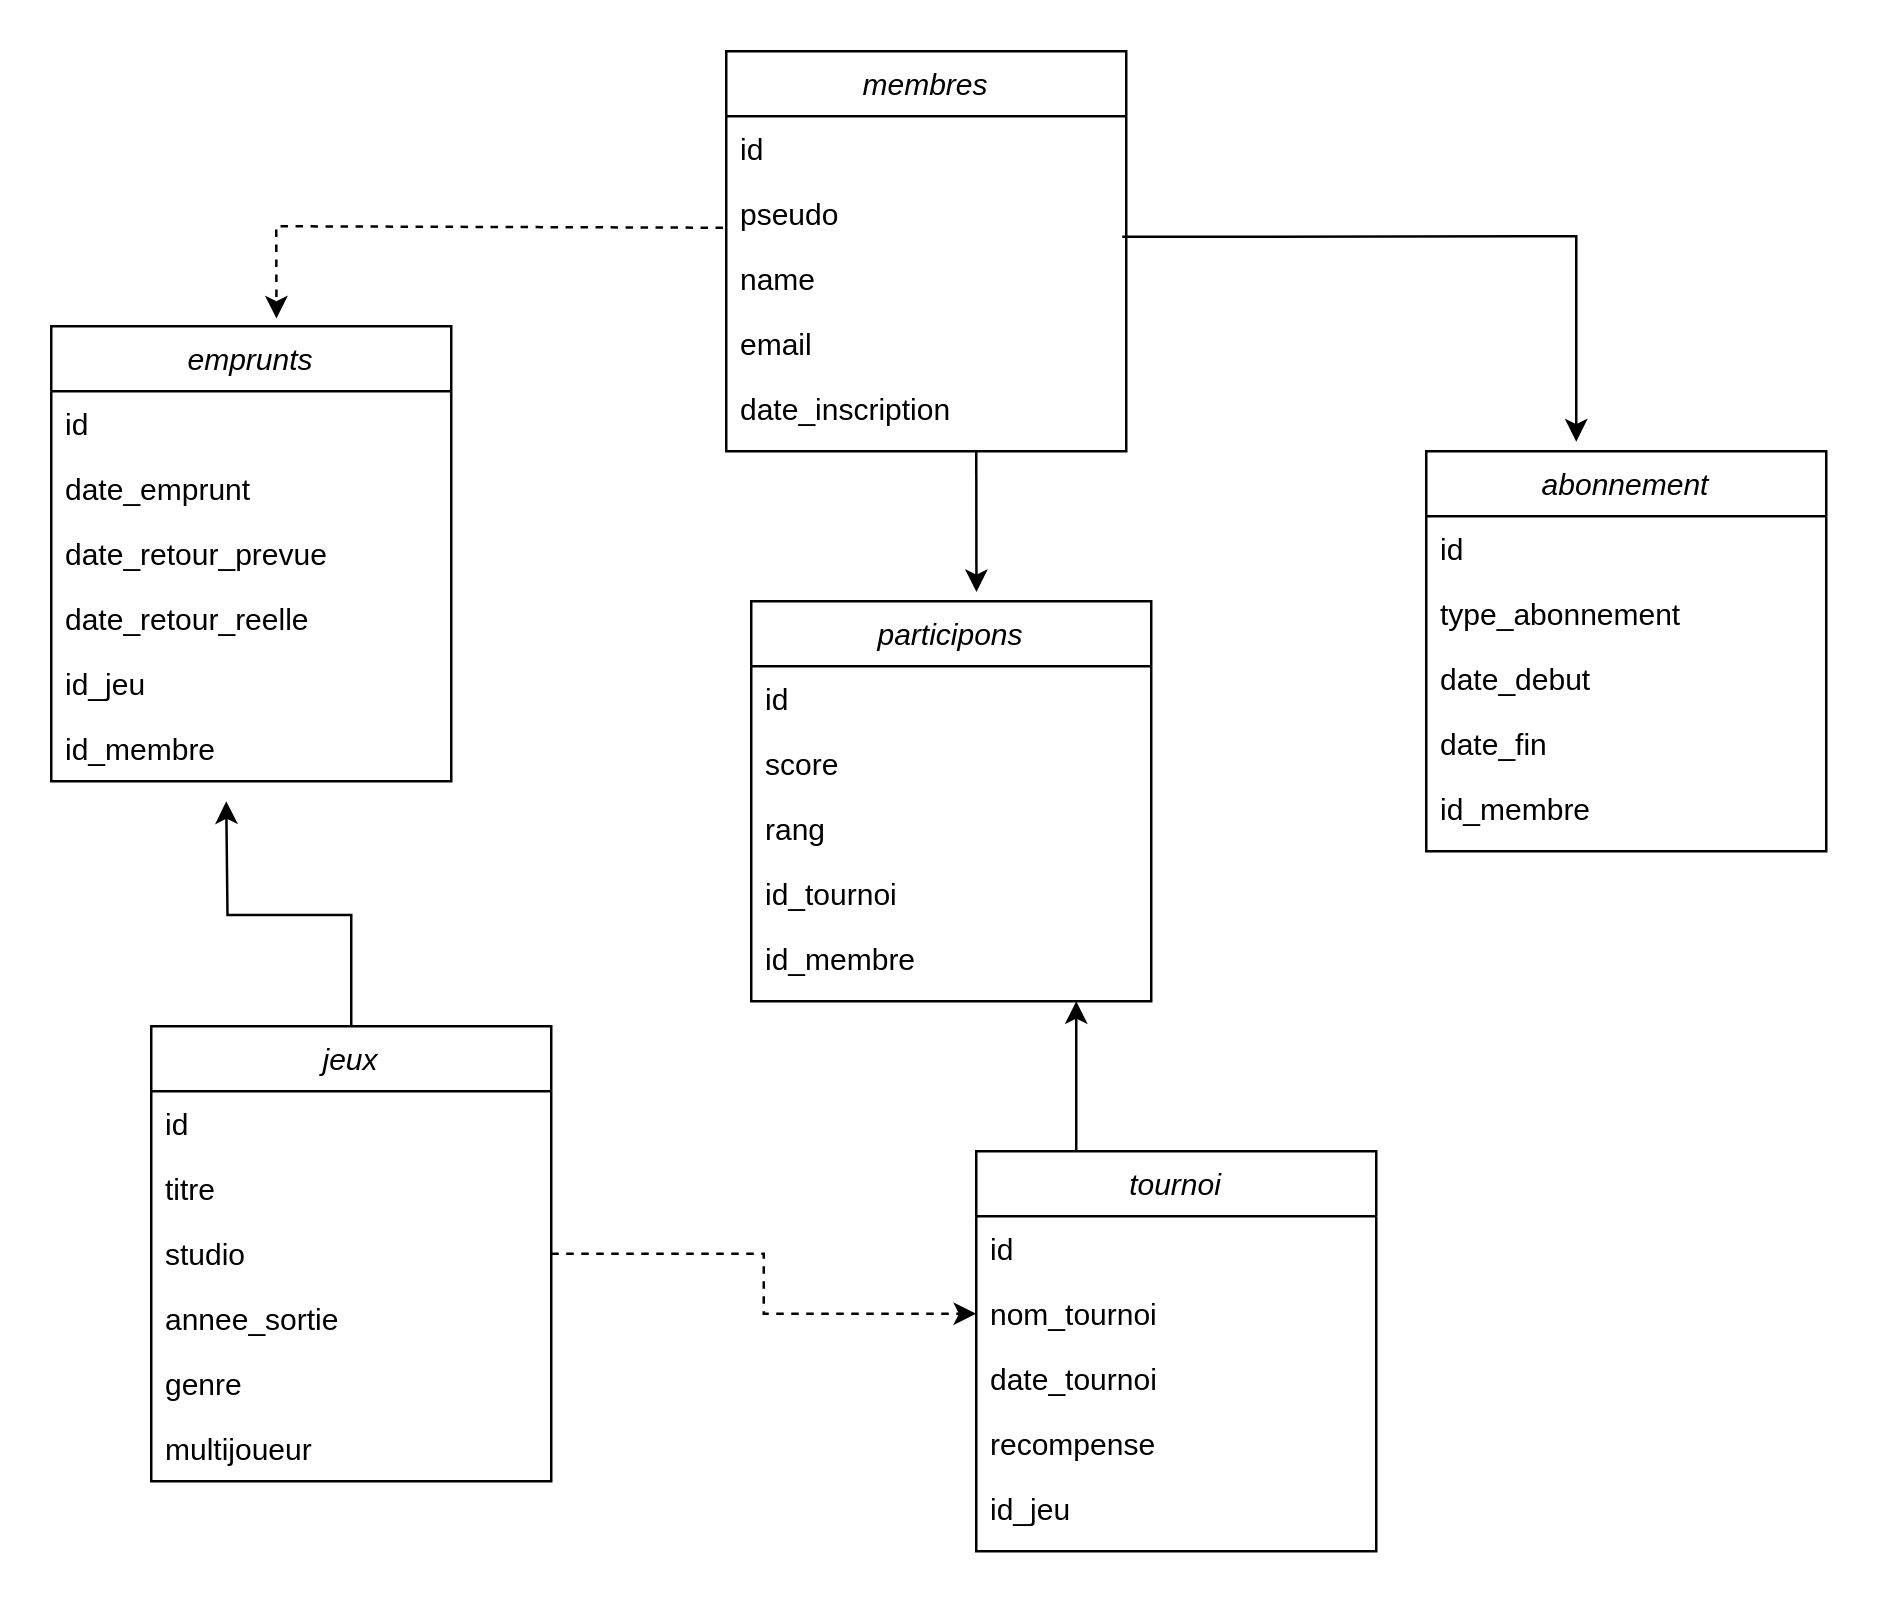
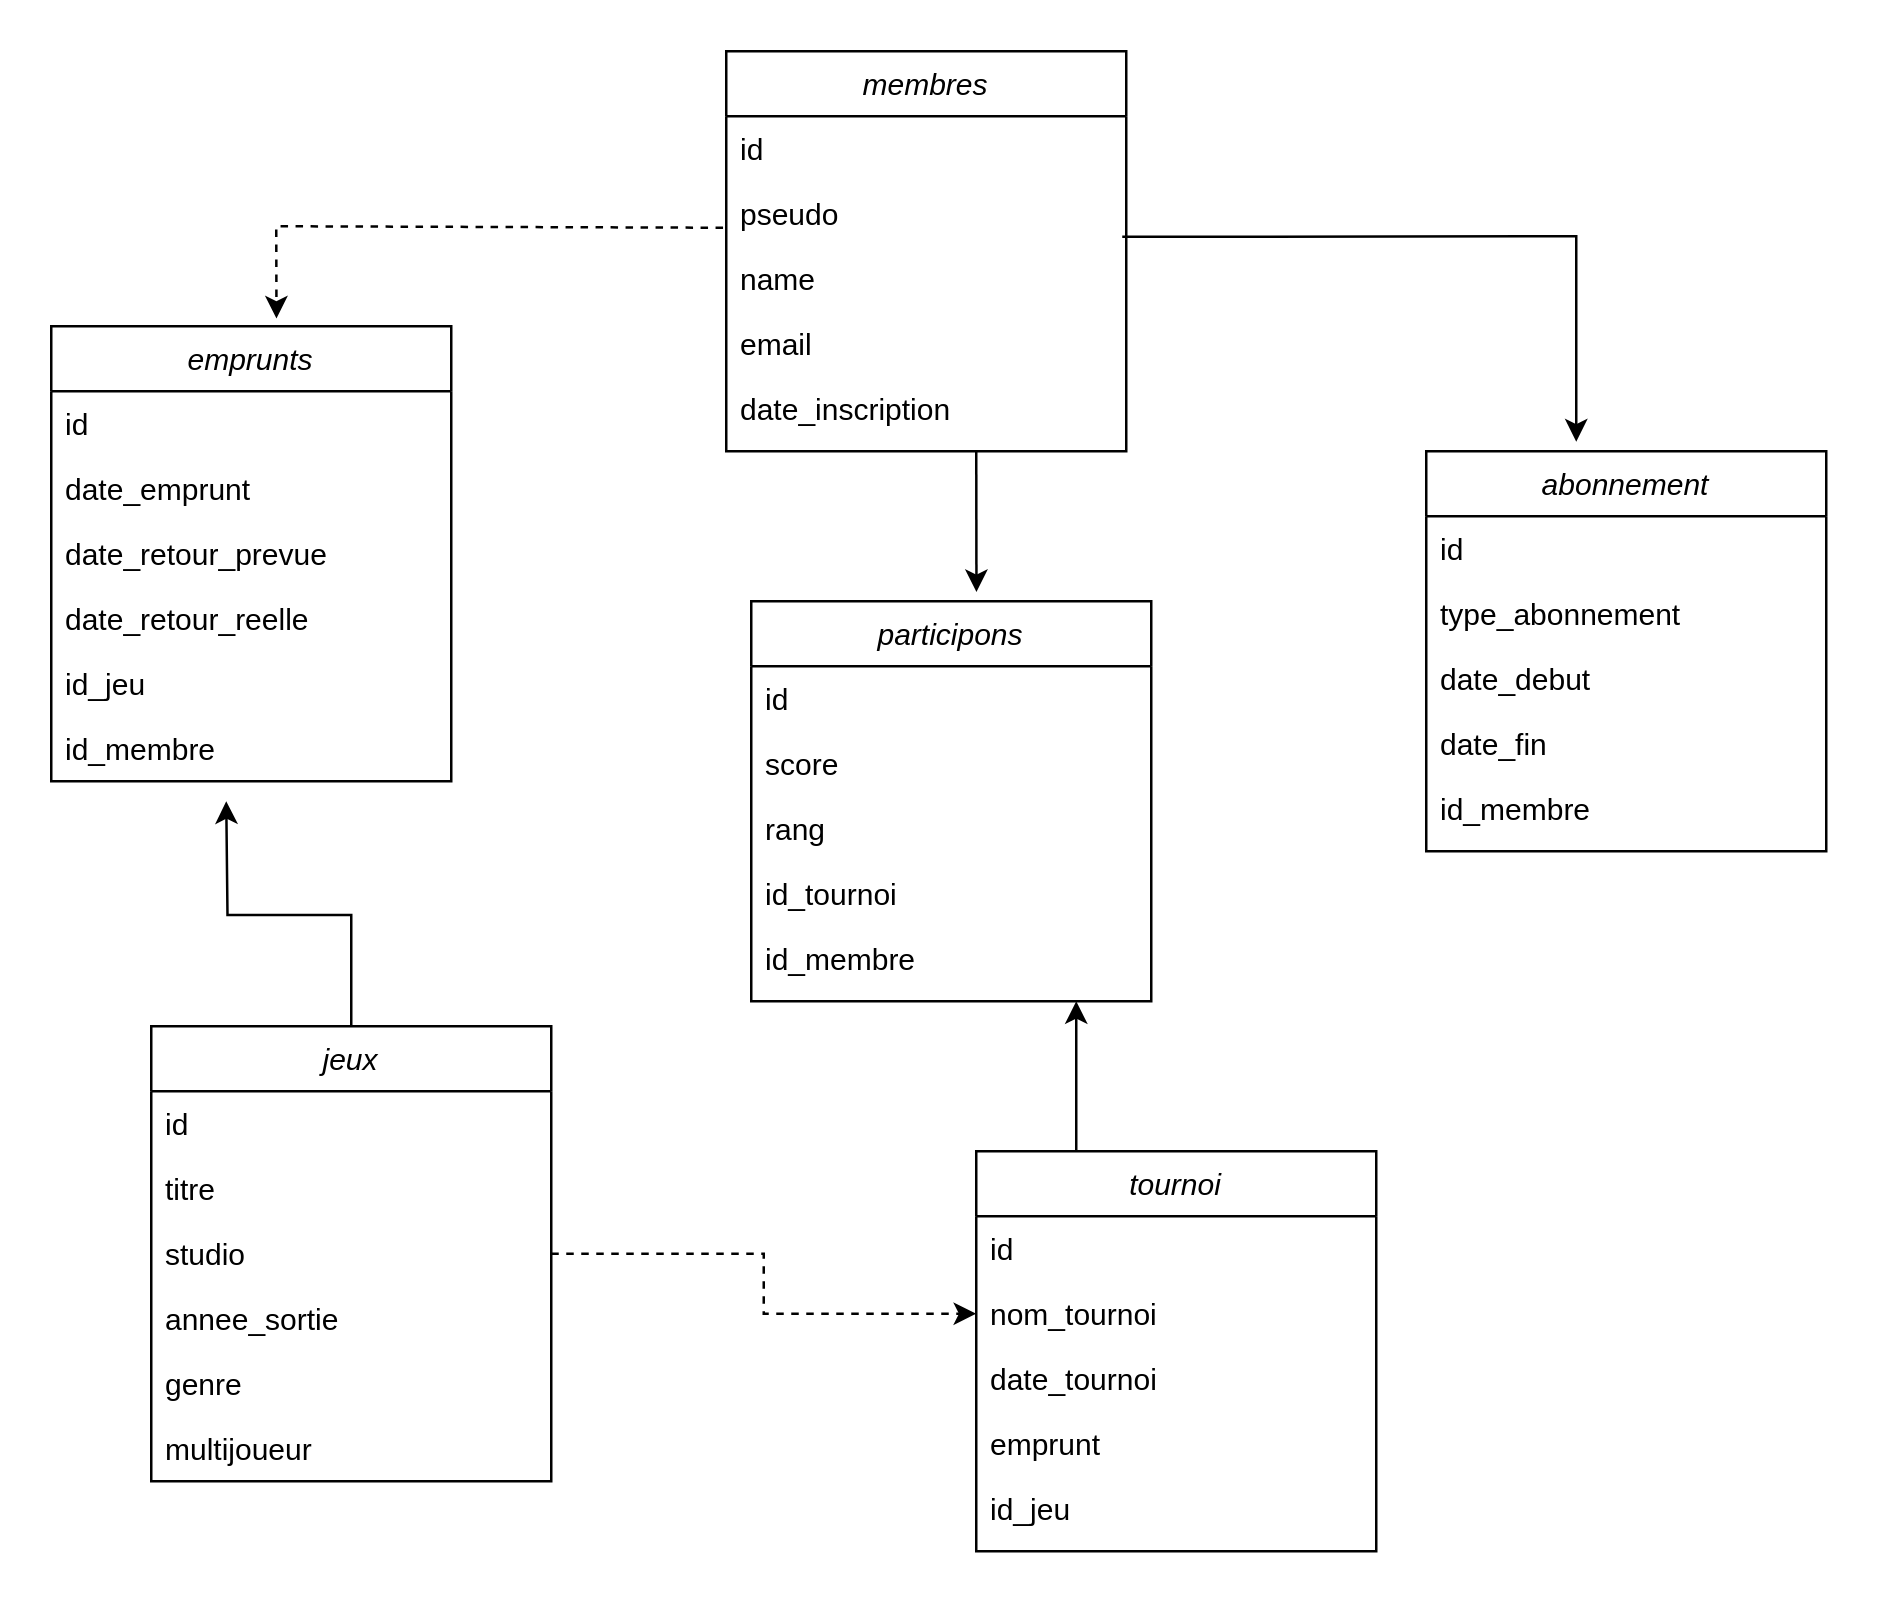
  <mxCell id="0" />
  <mxCell id="1" parent="0" />
  <mxCell id="2" value="membres" style="swimlane;fontStyle=2;align=center;verticalAlign=top;childLayout=stackLayout;horizontal=1;startSize=26;horizontalStack=0;resizeParent=1;resizeLast=0;collapsible=1;marginBottom=0;rounded=0;shadow=0;strokeWidth=1;" parent="1" vertex="1"><mxGeometry x="290" y="20" width="160" height="160" as="geometry"><mxRectangle x="230" y="140" width="160" height="26" as="alternateBounds" /></mxGeometry></mxCell>
  <mxCell id="3" value="id" style="text;align=left;verticalAlign=top;spacingLeft=4;spacingRight=4;overflow=hidden;rotatable=0;points=[[0,0.5],[1,0.5]];portConstraint=eastwest;" parent="2" vertex="1"><mxGeometry y="26" width="160" height="26" as="geometry" /></mxCell>
  <mxCell id="4" value="pseudo" style="text;align=left;verticalAlign=top;spacingLeft=4;spacingRight=4;overflow=hidden;rotatable=0;points=[[0,0.5],[1,0.5]];portConstraint=eastwest;rounded=0;shadow=0;html=0;" parent="2" vertex="1"><mxGeometry y="52" width="160" height="26" as="geometry" /></mxCell>
  <mxCell id="5" value="name" style="text;align=left;verticalAlign=top;spacingLeft=4;spacingRight=4;overflow=hidden;rotatable=0;points=[[0,0.5],[1,0.5]];portConstraint=eastwest;rounded=0;shadow=0;html=0;" parent="2" vertex="1"><mxGeometry y="78" width="160" height="26" as="geometry" /></mxCell>
  <mxCell id="6" value="email" style="text;align=left;verticalAlign=top;spacingLeft=4;spacingRight=4;overflow=hidden;rotatable=0;points=[[0,0.5],[1,0.5]];portConstraint=eastwest;shadow=1;" parent="2" vertex="1"><mxGeometry y="104" width="160" height="26" as="geometry" /></mxCell>
  <mxCell id="7" value="date_inscription" style="text;align=left;verticalAlign=top;spacingLeft=4;spacingRight=4;overflow=hidden;rotatable=0;points=[[0,0.5],[1,0.5]];portConstraint=eastwest;shadow=1;" vertex="1" parent="2"><mxGeometry y="130" width="160" height="26" as="geometry" /></mxCell>
  <mxCell id="8" value="abonnement" style="swimlane;fontStyle=2;align=center;verticalAlign=top;childLayout=stackLayout;horizontal=1;startSize=26;horizontalStack=0;resizeParent=1;resizeLast=0;collapsible=1;marginBottom=0;rounded=0;shadow=0;strokeWidth=1;" vertex="1" parent="1"><mxGeometry x="570" y="180" width="160" height="160" as="geometry"><mxRectangle x="230" y="140" width="160" height="26" as="alternateBounds" /></mxGeometry></mxCell>
  <mxCell id="9" value="id" style="text;align=left;verticalAlign=top;spacingLeft=4;spacingRight=4;overflow=hidden;rotatable=0;points=[[0,0.5],[1,0.5]];portConstraint=eastwest;" vertex="1" parent="8"><mxGeometry y="26" width="160" height="26" as="geometry" /></mxCell>
  <mxCell id="10" value="type_abonnement" style="text;align=left;verticalAlign=top;spacingLeft=4;spacingRight=4;overflow=hidden;rotatable=0;points=[[0,0.5],[1,0.5]];portConstraint=eastwest;rounded=0;shadow=0;html=0;" vertex="1" parent="8"><mxGeometry y="52" width="160" height="26" as="geometry" /></mxCell>
  <mxCell id="11" value="date_debut" style="text;align=left;verticalAlign=top;spacingLeft=4;spacingRight=4;overflow=hidden;rotatable=0;points=[[0,0.5],[1,0.5]];portConstraint=eastwest;shadow=1;" vertex="1" parent="8"><mxGeometry y="78" width="160" height="26" as="geometry" /></mxCell>
  <mxCell id="12" value="date_fin" style="text;align=left;verticalAlign=top;spacingLeft=4;spacingRight=4;overflow=hidden;rotatable=0;points=[[0,0.5],[1,0.5]];portConstraint=eastwest;shadow=1;" vertex="1" parent="8"><mxGeometry y="104" width="160" height="26" as="geometry" /></mxCell>
  <mxCell id="13" value="id_membre" style="text;align=left;verticalAlign=top;spacingLeft=4;spacingRight=4;overflow=hidden;rotatable=0;points=[[0,0.5],[1,0.5]];portConstraint=eastwest;rounded=0;shadow=0;html=0;" vertex="1" parent="8"><mxGeometry y="130" width="160" height="26" as="geometry" /></mxCell>
  <mxCell id="14" style="rounded=0;orthogonalLoop=1;jettySize=auto;html=1;entryX=0;entryY=0.5;entryDx=0;entryDy=0;edgeStyle=orthogonalEdgeStyle;dashed=1;" edge="1" parent="1" source="16" target="25"><mxGeometry relative="1" as="geometry" /></mxCell>
  <mxCell id="15" style="edgeStyle=orthogonalEdgeStyle;rounded=0;orthogonalLoop=1;jettySize=auto;html=1;" edge="1" parent="1" source="16"><mxGeometry relative="1" as="geometry"><mxPoint x="90" y="320" as="targetPoint" /></mxGeometry></mxCell>
  <mxCell id="16" value="jeux" style="swimlane;fontStyle=2;align=center;verticalAlign=top;childLayout=stackLayout;horizontal=1;startSize=26;horizontalStack=0;resizeParent=1;resizeLast=0;collapsible=1;marginBottom=0;rounded=0;shadow=0;strokeWidth=1;" vertex="1" parent="1"><mxGeometry x="60" y="410" width="160" height="182" as="geometry"><mxRectangle x="230" y="140" width="160" height="26" as="alternateBounds" /></mxGeometry></mxCell>
  <mxCell id="17" value="id" style="text;align=left;verticalAlign=top;spacingLeft=4;spacingRight=4;overflow=hidden;rotatable=0;points=[[0,0.5],[1,0.5]];portConstraint=eastwest;" vertex="1" parent="16"><mxGeometry y="26" width="160" height="26" as="geometry" /></mxCell>
  <mxCell id="18" value="titre" style="text;align=left;verticalAlign=top;spacingLeft=4;spacingRight=4;overflow=hidden;rotatable=0;points=[[0,0.5],[1,0.5]];portConstraint=eastwest;rounded=0;shadow=0;html=0;" vertex="1" parent="16"><mxGeometry y="52" width="160" height="26" as="geometry" /></mxCell>
  <mxCell id="19" value="studio" style="text;align=left;verticalAlign=top;spacingLeft=4;spacingRight=4;overflow=hidden;rotatable=0;points=[[0,0.5],[1,0.5]];portConstraint=eastwest;rounded=0;shadow=0;html=0;" vertex="1" parent="16"><mxGeometry y="78" width="160" height="26" as="geometry" /></mxCell>
  <mxCell id="20" value="annee_sortie" style="text;align=left;verticalAlign=top;spacingLeft=4;spacingRight=4;overflow=hidden;rotatable=0;points=[[0,0.5],[1,0.5]];portConstraint=eastwest;shadow=1;" vertex="1" parent="16"><mxGeometry y="104" width="160" height="26" as="geometry" /></mxCell>
  <mxCell id="21" value="genre" style="text;align=left;verticalAlign=top;spacingLeft=4;spacingRight=4;overflow=hidden;rotatable=0;points=[[0,0.5],[1,0.5]];portConstraint=eastwest;shadow=1;" vertex="1" parent="16"><mxGeometry y="130" width="160" height="26" as="geometry" /></mxCell>
  <mxCell id="22" value="multijoueur" style="text;align=left;verticalAlign=top;spacingLeft=4;spacingRight=4;overflow=hidden;rotatable=0;points=[[0,0.5],[1,0.5]];portConstraint=eastwest;shadow=1;" vertex="1" parent="16"><mxGeometry y="156" width="160" height="26" as="geometry" /></mxCell>
  <mxCell id="23" value="tournoi" style="swimlane;fontStyle=2;align=center;verticalAlign=top;childLayout=stackLayout;horizontal=1;startSize=26;horizontalStack=0;resizeParent=1;resizeLast=0;collapsible=1;marginBottom=0;rounded=0;shadow=0;strokeWidth=1;" vertex="1" parent="1"><mxGeometry x="390" y="460" width="160" height="160" as="geometry"><mxRectangle x="230" y="140" width="160" height="26" as="alternateBounds" /></mxGeometry></mxCell>
  <mxCell id="24" value="id" style="text;align=left;verticalAlign=top;spacingLeft=4;spacingRight=4;overflow=hidden;rotatable=0;points=[[0,0.5],[1,0.5]];portConstraint=eastwest;" vertex="1" parent="23"><mxGeometry y="26" width="160" height="26" as="geometry" /></mxCell>
  <mxCell id="25" value="nom_tournoi" style="text;align=left;verticalAlign=top;spacingLeft=4;spacingRight=4;overflow=hidden;rotatable=0;points=[[0,0.5],[1,0.5]];portConstraint=eastwest;rounded=0;shadow=0;html=0;" vertex="1" parent="23"><mxGeometry y="52" width="160" height="26" as="geometry" /></mxCell>
  <mxCell id="26" value="date_tournoi" style="text;align=left;verticalAlign=top;spacingLeft=4;spacingRight=4;overflow=hidden;rotatable=0;points=[[0,0.5],[1,0.5]];portConstraint=eastwest;shadow=1;" vertex="1" parent="23"><mxGeometry y="78" width="160" height="26" as="geometry" /></mxCell>
- <mxCell id="27" value="recompense" style="text;align=left;verticalAlign=top;spacingLeft=4;spacingRight=4;overflow=hidden;rotatable=0;points=[[0,0.5],[1,0.5]];portConstraint=eastwest;shadow=1;" vertex="1" parent="23"><mxGeometry y="104" width="160" height="26" as="geometry" /></mxCell>
+ <mxCell id="27" value="emprunt" style="text;align=left;verticalAlign=top;spacingLeft=4;spacingRight=4;overflow=hidden;rotatable=0;points=[[0,0.5],[1,0.5]];portConstraint=eastwest;shadow=1;" vertex="1" parent="23"><mxGeometry y="104" width="160" height="26" as="geometry" /></mxCell>
  <mxCell id="28" value="id_jeu" style="text;align=left;verticalAlign=top;spacingLeft=4;spacingRight=4;overflow=hidden;rotatable=0;points=[[0,0.5],[1,0.5]];portConstraint=eastwest;rounded=0;shadow=0;html=0;" vertex="1" parent="23"><mxGeometry y="130" width="160" height="26" as="geometry" /></mxCell>
  <mxCell id="29" value="emprunts" style="swimlane;fontStyle=2;align=center;verticalAlign=top;childLayout=stackLayout;horizontal=1;startSize=26;horizontalStack=0;resizeParent=1;resizeLast=0;collapsible=1;marginBottom=0;rounded=0;shadow=0;strokeWidth=1;" vertex="1" parent="1"><mxGeometry x="20" y="130" width="160" height="182" as="geometry"><mxRectangle x="230" y="140" width="160" height="26" as="alternateBounds" /></mxGeometry></mxCell>
  <mxCell id="30" value="id" style="text;align=left;verticalAlign=top;spacingLeft=4;spacingRight=4;overflow=hidden;rotatable=0;points=[[0,0.5],[1,0.5]];portConstraint=eastwest;" vertex="1" parent="29"><mxGeometry y="26" width="160" height="26" as="geometry" /></mxCell>
  <mxCell id="31" value="date_emprunt" style="text;align=left;verticalAlign=top;spacingLeft=4;spacingRight=4;overflow=hidden;rotatable=0;points=[[0,0.5],[1,0.5]];portConstraint=eastwest;shadow=1;" vertex="1" parent="29"><mxGeometry y="52" width="160" height="26" as="geometry" /></mxCell>
  <mxCell id="32" value="date_retour_prevue" style="text;align=left;verticalAlign=top;spacingLeft=4;spacingRight=4;overflow=hidden;rotatable=0;points=[[0,0.5],[1,0.5]];portConstraint=eastwest;shadow=1;" vertex="1" parent="29"><mxGeometry y="78" width="160" height="26" as="geometry" /></mxCell>
  <mxCell id="33" value="date_retour_reelle" style="text;align=left;verticalAlign=top;spacingLeft=4;spacingRight=4;overflow=hidden;rotatable=0;points=[[0,0.5],[1,0.5]];portConstraint=eastwest;shadow=1;" vertex="1" parent="29"><mxGeometry y="104" width="160" height="26" as="geometry" /></mxCell>
  <mxCell id="34" value="id_jeu" style="text;align=left;verticalAlign=top;spacingLeft=4;spacingRight=4;overflow=hidden;rotatable=0;points=[[0,0.5],[1,0.5]];portConstraint=eastwest;rounded=0;shadow=0;html=0;" vertex="1" parent="29"><mxGeometry y="130" width="160" height="26" as="geometry" /></mxCell>
  <mxCell id="35" value="id_membre" style="text;align=left;verticalAlign=top;spacingLeft=4;spacingRight=4;overflow=hidden;rotatable=0;points=[[0,0.5],[1,0.5]];portConstraint=eastwest;rounded=0;shadow=0;html=0;" vertex="1" parent="29"><mxGeometry y="156" width="160" height="26" as="geometry" /></mxCell>
  <mxCell id="36" value="participons" style="swimlane;fontStyle=2;align=center;verticalAlign=top;childLayout=stackLayout;horizontal=1;startSize=26;horizontalStack=0;resizeParent=1;resizeLast=0;collapsible=1;marginBottom=0;rounded=0;shadow=0;strokeWidth=1;" vertex="1" parent="1"><mxGeometry x="300" y="240" width="160" height="160" as="geometry"><mxRectangle x="230" y="140" width="160" height="26" as="alternateBounds" /></mxGeometry></mxCell>
  <mxCell id="37" value="id" style="text;align=left;verticalAlign=top;spacingLeft=4;spacingRight=4;overflow=hidden;rotatable=0;points=[[0,0.5],[1,0.5]];portConstraint=eastwest;" vertex="1" parent="36"><mxGeometry y="26" width="160" height="26" as="geometry" /></mxCell>
  <mxCell id="38" value="score" style="text;align=left;verticalAlign=top;spacingLeft=4;spacingRight=4;overflow=hidden;rotatable=0;points=[[0,0.5],[1,0.5]];portConstraint=eastwest;shadow=1;" vertex="1" parent="36"><mxGeometry y="52" width="160" height="26" as="geometry" /></mxCell>
  <mxCell id="39" value="rang" style="text;align=left;verticalAlign=top;spacingLeft=4;spacingRight=4;overflow=hidden;rotatable=0;points=[[0,0.5],[1,0.5]];portConstraint=eastwest;shadow=1;" vertex="1" parent="36"><mxGeometry y="78" width="160" height="26" as="geometry" /></mxCell>
  <mxCell id="40" value="id_tournoi" style="text;align=left;verticalAlign=top;spacingLeft=4;spacingRight=4;overflow=hidden;rotatable=0;points=[[0,0.5],[1,0.5]];portConstraint=eastwest;rounded=0;shadow=0;html=0;" vertex="1" parent="36"><mxGeometry y="104" width="160" height="26" as="geometry" /></mxCell>
  <mxCell id="41" value="id_membre" style="text;align=left;verticalAlign=top;spacingLeft=4;spacingRight=4;overflow=hidden;rotatable=0;points=[[0,0.5],[1,0.5]];portConstraint=eastwest;rounded=0;shadow=0;html=0;" vertex="1" parent="36"><mxGeometry y="130" width="160" height="26" as="geometry" /></mxCell>
  <mxCell id="42" value="" style="edgeStyle=none;orthogonalLoop=1;jettySize=auto;html=1;rounded=0;entryX=0.563;entryY=-0.017;entryDx=0;entryDy=0;entryPerimeter=0;exitX=-0.008;exitY=0.715;exitDx=0;exitDy=0;exitPerimeter=0;dashed=1;" edge="1" parent="1" source="4" target="29"><mxGeometry width="100" relative="1" as="geometry"><mxPoint x="280" y="90" as="sourcePoint" /><mxPoint x="110" y="120" as="targetPoint" /><Array as="points"><mxPoint x="110" y="90" /></Array></mxGeometry></mxCell>
  <mxCell id="43" value="" style="edgeStyle=none;orthogonalLoop=1;jettySize=auto;html=1;rounded=0;entryX=0.563;entryY=-0.023;entryDx=0;entryDy=0;entryPerimeter=0;" edge="1" parent="1" target="36"><mxGeometry width="100" relative="1" as="geometry"><mxPoint x="390" y="180" as="sourcePoint" /><mxPoint x="440" y="200" as="targetPoint" /><Array as="points" /></mxGeometry></mxCell>
  <mxCell id="44" value="" style="edgeStyle=none;orthogonalLoop=1;jettySize=auto;html=1;rounded=0;exitX=0.25;exitY=0;exitDx=0;exitDy=0;" edge="1" parent="1" source="23"><mxGeometry width="100" relative="1" as="geometry"><mxPoint x="380" y="420" as="sourcePoint" /><mxPoint x="430" y="400" as="targetPoint" /><Array as="points" /></mxGeometry></mxCell>
  <mxCell id="45" value="" style="edgeStyle=none;orthogonalLoop=1;jettySize=auto;html=1;rounded=0;exitX=0.99;exitY=0.855;exitDx=0;exitDy=0;entryX=0.375;entryY=-0.024;entryDx=0;entryDy=0;entryPerimeter=0;exitPerimeter=0;" edge="1" parent="1" source="4" target="8"><mxGeometry width="100" relative="1" as="geometry"><mxPoint x="530" y="100" as="sourcePoint" /><mxPoint x="620" y="150" as="targetPoint" /><Array as="points"><mxPoint x="630" y="94" /></Array></mxGeometry></mxCell>
